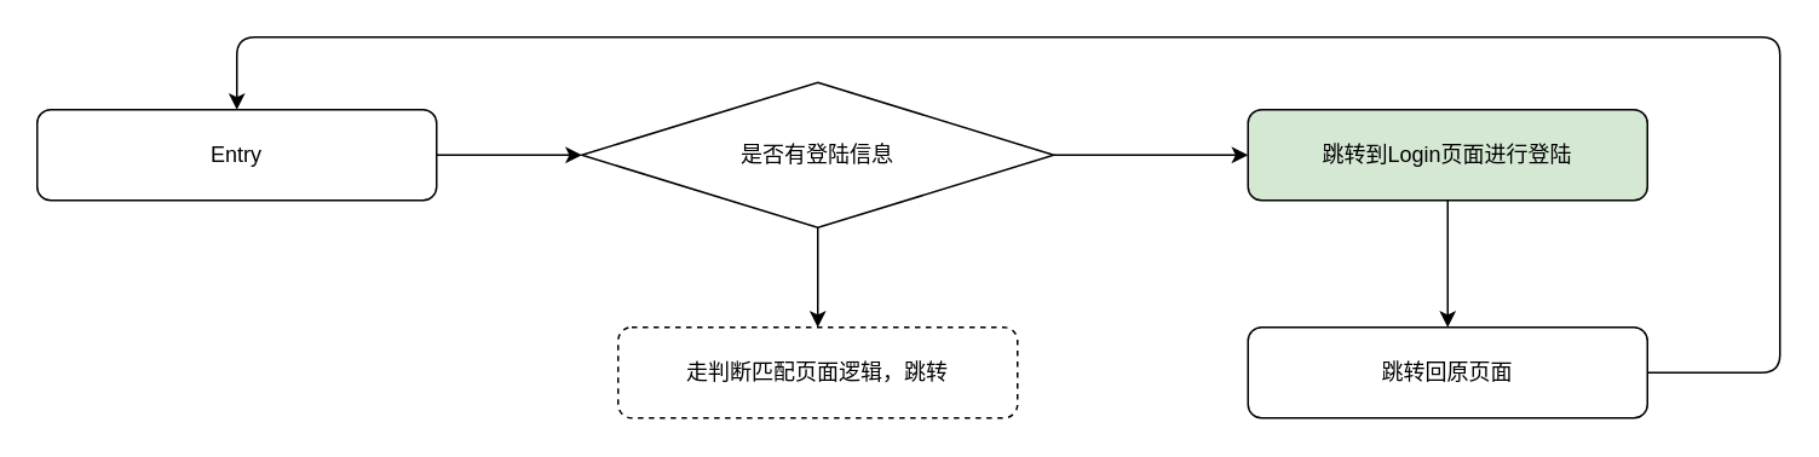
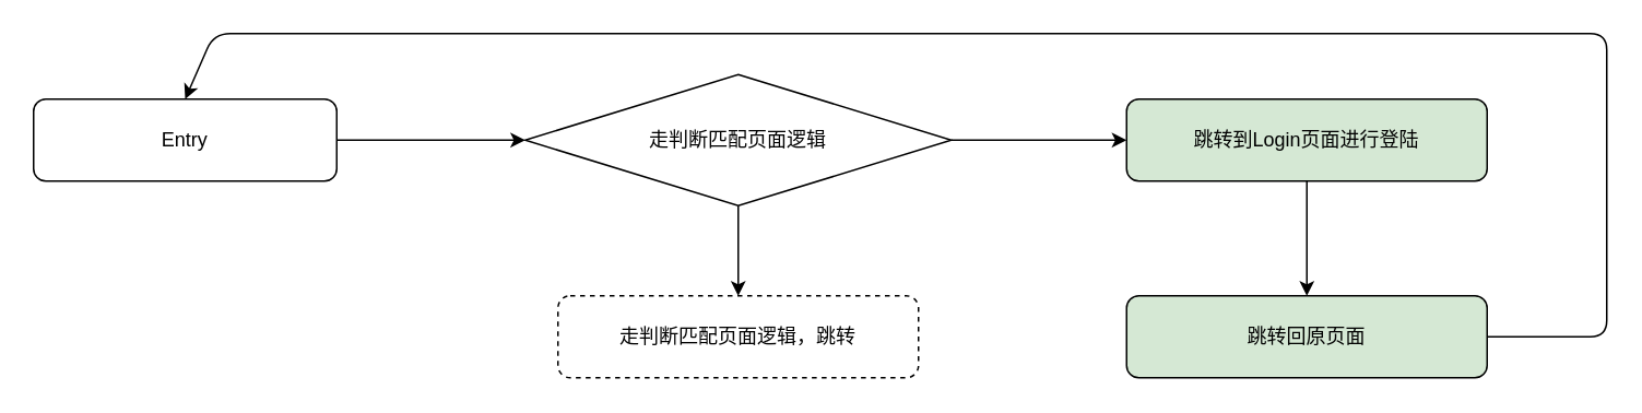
  <mxCell id="0" />
  <mxCell id="1" parent="0" />
  <mxCell id="2" value="" style="edgeStyle=none;html=1;" edge="1" parent="1" source="3" target="6"><mxGeometry relative="1" as="geometry" /></mxCell>
- <mxCell id="3" value="Entry" style="rounded=1;whiteSpace=wrap;html=1;" vertex="1" parent="1"><mxGeometry x="20" y="60" width="220" height="50" as="geometry" /></mxCell>
+ <mxCell id="3" value="Entry" style="rounded=1;whiteSpace=wrap;html=1;" vertex="1" parent="1"><mxGeometry x="20" y="60" width="185" height="50" as="geometry" /></mxCell>
  <mxCell id="4" value="" style="edgeStyle=none;html=1;" edge="1" parent="1" source="6" target="7"><mxGeometry relative="1" as="geometry" /></mxCell>
  <mxCell id="5" value="" style="edgeStyle=none;html=1;" edge="1" parent="1" source="6" target="9"><mxGeometry relative="1" as="geometry" /></mxCell>
- <mxCell id="6" value="是否有登陆信息" style="rhombus;whiteSpace=wrap;html=1;" vertex="1" parent="1"><mxGeometry x="320" y="45" width="260" height="80" as="geometry" /></mxCell>
+ <mxCell id="6" value="走判断匹配页面逻辑" style="rhombus;whiteSpace=wrap;html=1;" vertex="1" parent="1"><mxGeometry x="320" y="45" width="260" height="80" as="geometry" /></mxCell>
  <mxCell id="7" value="走判断匹配页面逻辑，跳转" style="rounded=1;whiteSpace=wrap;html=1;dashed=1;" vertex="1" parent="1"><mxGeometry x="340" y="180" width="220" height="50" as="geometry" /></mxCell>
  <mxCell id="8" value="" style="edgeStyle=none;html=1;" edge="1" parent="1" source="9" target="11"><mxGeometry relative="1" as="geometry" /></mxCell>
  <mxCell id="9" value="跳转到Login页面进行登陆" style="rounded=1;whiteSpace=wrap;html=1;fillColor=#d5e8d4;" vertex="1" parent="1"><mxGeometry x="687" y="60" width="220" height="50" as="geometry" /></mxCell>
  <mxCell id="10" style="edgeStyle=none;html=1;exitX=1;exitY=0.5;exitDx=0;exitDy=0;entryX=0.5;entryY=0;entryDx=0;entryDy=0;" edge="1" parent="1" source="11" target="3"><mxGeometry relative="1" as="geometry"><Array as="points"><mxPoint x="980" y="205" /><mxPoint x="980" y="20" /><mxPoint x="130" y="20" /></Array></mxGeometry></mxCell>
- <mxCell id="11" value="跳转回原页面" style="rounded=1;whiteSpace=wrap;html=1;" vertex="1" parent="1"><mxGeometry x="687" y="180" width="220" height="50" as="geometry" /></mxCell>
+ <mxCell id="11" value="跳转回原页面" style="rounded=1;whiteSpace=wrap;html=1;fillColor=#d5e8d4;" vertex="1" parent="1"><mxGeometry x="687" y="180" width="220" height="50" as="geometry" /></mxCell>
